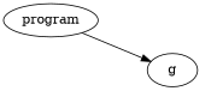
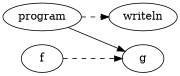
  digraph {
    rankdir=LR
    edge [style=dashed]
    program
+   writeln
    g
+   f
+   program -> writeln
    program -> g [style=""]
+   f -> g
  }
